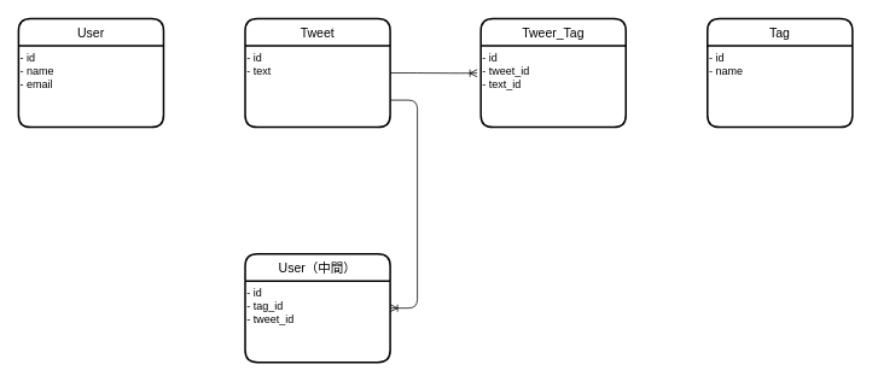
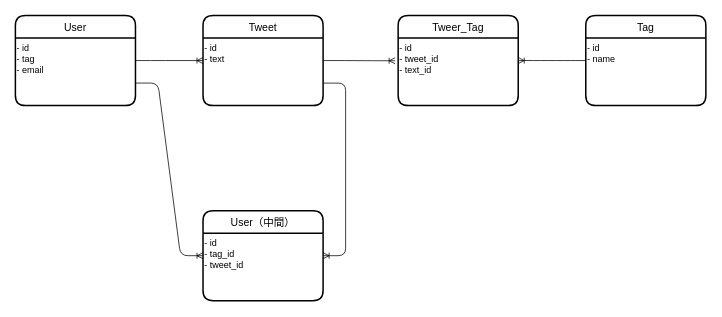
  <mxCell id="0" />
  <mxCell id="1" parent="0" />
  <mxCell id="2" value="User" style="swimlane;childLayout=stackLayout;horizontal=1;startSize=30;horizontalStack=0;rounded=1;fontSize=14;fontStyle=0;strokeWidth=2;resizeParent=0;resizeLast=1;shadow=0;dashed=0;align=center;" parent="1" vertex="1"><mxGeometry x="20" y="20" width="160" height="120" as="geometry"><mxRectangle x="190" y="140" width="60" height="30" as="alternateBounds" /></mxGeometry></mxCell>
- <mxCell id="3" value="- id&lt;br&gt;- name&lt;br&gt;- email" style="text;html=1;align=left;verticalAlign=top;resizable=0;points=[];autosize=1;strokeColor=none;fillColor=none;" vertex="1" parent="2"><mxGeometry y="30" width="160" height="90" as="geometry" /></mxCell>
+ <mxCell id="3" value="- id&lt;br&gt;- tag&lt;br&gt;- email" style="text;html=1;align=left;verticalAlign=top;resizable=0;points=[];autosize=1;strokeColor=none;fillColor=none;" vertex="1" parent="2"><mxGeometry y="30" width="160" height="90" as="geometry" /></mxCell>
  <mxCell id="4" value="Tweet" style="swimlane;childLayout=stackLayout;horizontal=1;startSize=30;horizontalStack=0;rounded=1;fontSize=14;fontStyle=0;strokeWidth=2;resizeParent=0;resizeLast=1;shadow=0;dashed=0;align=center;" parent="1" vertex="1"><mxGeometry x="270" y="20" width="160" height="120" as="geometry" /></mxCell>
  <mxCell id="5" value="- id&lt;br&gt;- text&lt;br&gt;" style="text;html=1;align=left;verticalAlign=top;resizable=0;points=[];autosize=1;strokeColor=none;fillColor=none;" vertex="1" parent="4"><mxGeometry y="30" width="160" height="90" as="geometry" /></mxCell>
  <mxCell id="6" value="User（中間）" style="swimlane;childLayout=stackLayout;horizontal=1;startSize=30;horizontalStack=0;rounded=1;fontSize=14;fontStyle=0;strokeWidth=2;resizeParent=0;resizeLast=1;shadow=0;dashed=0;align=center;" parent="1" vertex="1"><mxGeometry x="270" y="280" width="160" height="120" as="geometry" /></mxCell>
  <mxCell id="7" value="- id&lt;br&gt;- tag_id&lt;br&gt;- tweet_id" style="text;html=1;align=left;verticalAlign=top;resizable=0;points=[];autosize=1;strokeColor=none;fillColor=none;" vertex="1" parent="6"><mxGeometry y="30" width="160" height="90" as="geometry" /></mxCell>
  <mxCell id="8" value="Tag" style="swimlane;childLayout=stackLayout;horizontal=1;startSize=30;horizontalStack=0;rounded=1;fontSize=14;fontStyle=0;strokeWidth=2;resizeParent=0;resizeLast=1;shadow=0;dashed=0;align=center;" parent="1" vertex="1"><mxGeometry x="780" y="20" width="160" height="120" as="geometry" /></mxCell>
  <mxCell id="9" value="- id&lt;br&gt;- name" style="text;html=1;align=left;verticalAlign=top;resizable=0;points=[];autosize=1;strokeColor=none;fillColor=none;horizontal=1;" vertex="1" parent="8"><mxGeometry y="30" width="160" height="90" as="geometry" /></mxCell>
+ <mxCell id="10" value="" style="edgeStyle=entityRelationEdgeStyle;fontSize=12;html=1;endArrow=ERoneToMany;exitX=1;exitY=0.5;exitDx=0;exitDy=0;entryX=0;entryY=0.5;entryDx=0;entryDy=0;" parent="1" source="2" target="4" edge="1"><mxGeometry width="100" height="100" relative="1" as="geometry"><mxPoint x="210" y="270" as="sourcePoint" /><mxPoint x="230" y="90" as="targetPoint" /></mxGeometry></mxCell>
+ <mxCell id="11" value="" style="edgeStyle=entityRelationEdgeStyle;fontSize=12;html=1;endArrow=ERoneToMany;exitX=1;exitY=0.75;exitDx=0;exitDy=0;entryX=0;entryY=0.5;entryDx=0;entryDy=0;" parent="1" source="2" target="6" edge="1"><mxGeometry width="100" height="100" relative="1" as="geometry"><mxPoint x="210" y="270" as="sourcePoint" /><mxPoint x="310" y="170" as="targetPoint" /></mxGeometry></mxCell>
  <mxCell id="12" value="" style="edgeStyle=entityRelationEdgeStyle;fontSize=12;html=1;endArrow=ERoneToMany;entryX=1;entryY=0.5;entryDx=0;entryDy=0;exitX=1;exitY=0.667;exitDx=0;exitDy=0;exitPerimeter=0;" parent="1" target="6" edge="1" source="5"><mxGeometry width="100" height="100" relative="1" as="geometry"><mxPoint x="430" y="80" as="sourcePoint" /><mxPoint x="530" y="-20" as="targetPoint" /></mxGeometry></mxCell>
  <mxCell id="13" value="Tweer_Tag" style="swimlane;childLayout=stackLayout;horizontal=1;startSize=30;horizontalStack=0;rounded=1;fontSize=14;fontStyle=0;strokeWidth=2;resizeParent=0;resizeLast=1;shadow=0;dashed=0;align=center;" vertex="1" parent="1"><mxGeometry x="530" y="20" width="160" height="120" as="geometry" /></mxCell>
  <mxCell id="14" value="- id&lt;br&gt;- tweet_id&lt;br&gt;- text_id" style="text;html=1;align=left;verticalAlign=top;resizable=0;points=[];autosize=1;strokeColor=none;fillColor=none;horizontal=1;" vertex="1" parent="13"><mxGeometry y="30" width="160" height="90" as="geometry" /></mxCell>
  <mxCell id="15" value="" style="edgeStyle=entityRelationEdgeStyle;fontSize=12;html=1;endArrow=ERoneToMany;entryX=-0.025;entryY=0.336;entryDx=0;entryDy=0;entryPerimeter=0;" edge="1" parent="1" target="14"><mxGeometry width="100" height="100" relative="1" as="geometry"><mxPoint x="430" y="80" as="sourcePoint" /><mxPoint x="530" y="-20" as="targetPoint" /></mxGeometry></mxCell>
+ <mxCell id="16" value="" style="edgeStyle=entityRelationEdgeStyle;fontSize=12;html=1;endArrow=ERoneToMany;exitX=0;exitY=0.5;exitDx=0;exitDy=0;entryX=1;entryY=0.333;entryDx=0;entryDy=0;entryPerimeter=0;" edge="1" parent="1" source="8" target="14"><mxGeometry width="100" height="100" relative="1" as="geometry"><mxPoint x="380" y="210" as="sourcePoint" /><mxPoint x="480" y="110" as="targetPoint" /></mxGeometry></mxCell>
